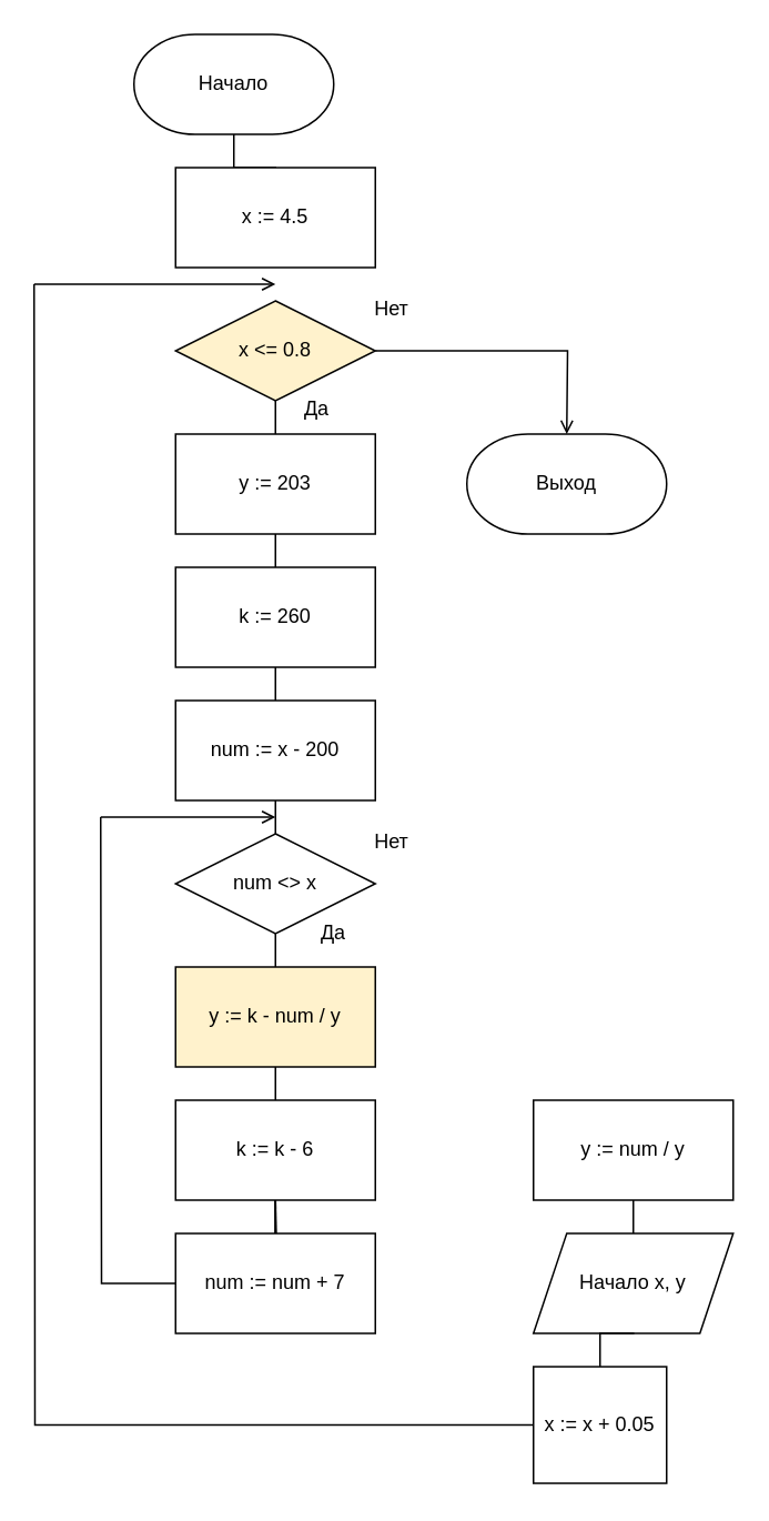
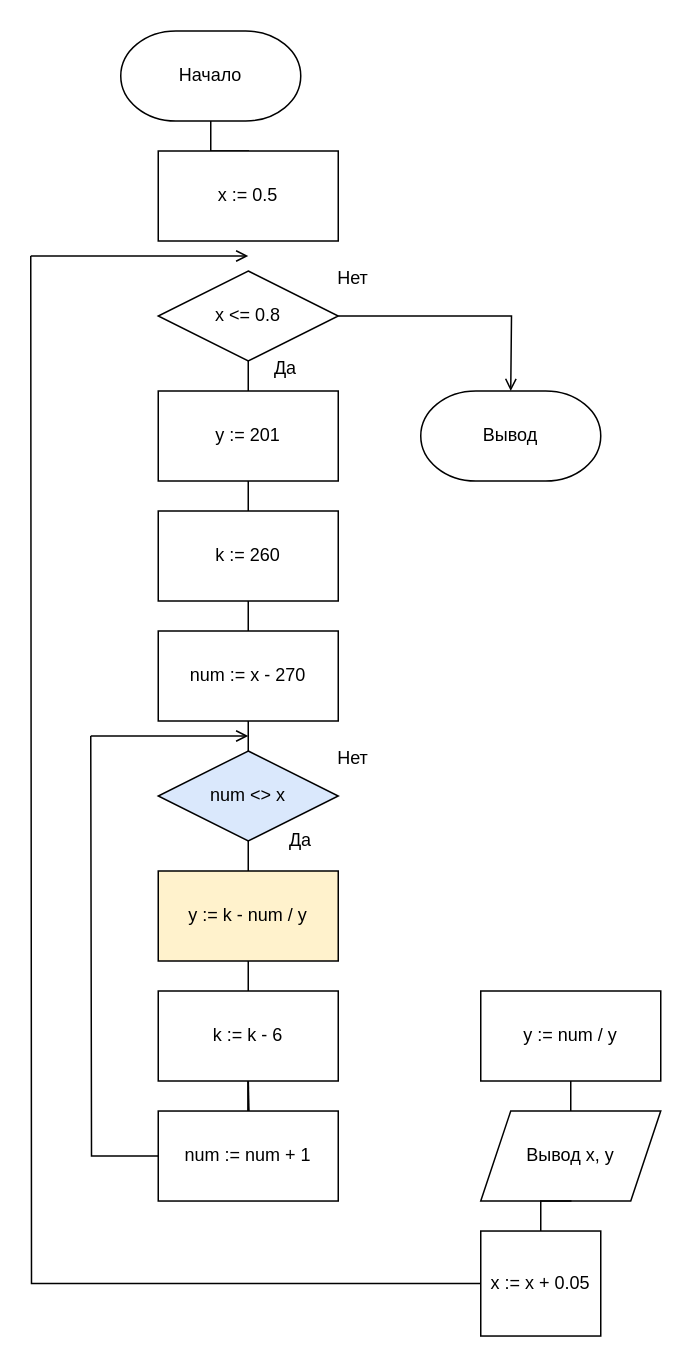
  <mxCell id="0" />
  <mxCell id="1" parent="0" />
  <mxCell id="2" style="edgeStyle=orthogonalEdgeStyle;rounded=0;orthogonalLoop=1;jettySize=auto;html=1;endArrow=none;endFill=0;" edge="1" parent="1" source="3"><mxGeometry relative="1" as="geometry"><mxPoint x="165" y="100" as="targetPoint" /></mxGeometry></mxCell>
  <mxCell id="3" value="Начало" style="strokeWidth=1;html=1;shape=mxgraph.flowchart.terminator;whiteSpace=wrap;" vertex="1" parent="1"><mxGeometry x="80" y="20" width="120" height="60" as="geometry" /></mxCell>
- <mxCell id="4" value="x := 4.5" style="rounded=0;whiteSpace=wrap;html=1;" vertex="1" parent="1"><mxGeometry x="105" y="100" width="120" height="60" as="geometry" /></mxCell>
+ <mxCell id="4" value="x := 0.5" style="rounded=0;whiteSpace=wrap;html=1;" vertex="1" parent="1"><mxGeometry x="105" y="100" width="120" height="60" as="geometry" /></mxCell>
  <mxCell id="5" style="edgeStyle=orthogonalEdgeStyle;rounded=0;orthogonalLoop=1;jettySize=auto;html=1;endArrow=none;endFill=0;" edge="1" parent="1"><mxGeometry relative="1" as="geometry"><mxPoint x="165" y="260" as="targetPoint" /><mxPoint x="165" y="240" as="sourcePoint" /></mxGeometry></mxCell>
- <mxCell id="6" value="у := 203" style="rounded=0;whiteSpace=wrap;html=1;" vertex="1" parent="1"><mxGeometry x="105" y="260" width="120" height="60" as="geometry" /></mxCell>
+ <mxCell id="6" value="у := 201" style="rounded=0;whiteSpace=wrap;html=1;" vertex="1" parent="1"><mxGeometry x="105" y="260" width="120" height="60" as="geometry" /></mxCell>
  <mxCell id="7" style="edgeStyle=orthogonalEdgeStyle;rounded=0;orthogonalLoop=1;jettySize=auto;html=1;endArrow=none;endFill=0;" edge="1" parent="1"><mxGeometry relative="1" as="geometry"><mxPoint x="165" y="340" as="targetPoint" /><mxPoint x="165" y="320" as="sourcePoint" /></mxGeometry></mxCell>
  <mxCell id="8" value="k := 260" style="rounded=0;whiteSpace=wrap;html=1;" vertex="1" parent="1"><mxGeometry x="105" y="340" width="120" height="60" as="geometry" /></mxCell>
  <mxCell id="9" style="edgeStyle=orthogonalEdgeStyle;rounded=0;orthogonalLoop=1;jettySize=auto;html=1;endArrow=none;endFill=0;" edge="1" parent="1"><mxGeometry relative="1" as="geometry"><mxPoint x="165" y="420" as="targetPoint" /><mxPoint x="165" y="400" as="sourcePoint" /></mxGeometry></mxCell>
  <mxCell id="10" style="edgeStyle=orthogonalEdgeStyle;rounded=0;orthogonalLoop=1;jettySize=auto;html=1;endArrow=none;endFill=0;" edge="1" parent="1" source="11"><mxGeometry relative="1" as="geometry"><mxPoint x="165" y="500" as="targetPoint" /></mxGeometry></mxCell>
- <mxCell id="11" value="num := x - 200" style="rounded=0;whiteSpace=wrap;html=1;" vertex="1" parent="1"><mxGeometry x="105" y="420" width="120" height="60" as="geometry" /></mxCell>
+ <mxCell id="11" value="num := x - 270" style="rounded=0;whiteSpace=wrap;html=1;" vertex="1" parent="1"><mxGeometry x="105" y="420" width="120" height="60" as="geometry" /></mxCell>
  <mxCell id="12" style="edgeStyle=orthogonalEdgeStyle;rounded=0;orthogonalLoop=1;jettySize=auto;html=1;endArrow=none;endFill=0;" edge="1" parent="1" source="13"><mxGeometry relative="1" as="geometry"><mxPoint x="165" y="580" as="targetPoint" /></mxGeometry></mxCell>
- <mxCell id="13" value="num &amp;lt;&amp;gt; x" style="rhombus;whiteSpace=wrap;html=1;strokeWidth=1;" vertex="1" parent="1"><mxGeometry x="105" y="500" width="120" height="60" as="geometry" /></mxCell>
+ <mxCell id="13" value="num &amp;lt;&amp;gt; x" style="rhombus;whiteSpace=wrap;html=1;strokeWidth=1;fillColor=#dae8fc;" vertex="1" parent="1"><mxGeometry x="105" y="500" width="120" height="60" as="geometry" /></mxCell>
  <mxCell id="14" style="edgeStyle=orthogonalEdgeStyle;rounded=0;orthogonalLoop=1;jettySize=auto;html=1;endArrow=open;endFill=0;" edge="1" parent="1" source="15"><mxGeometry relative="1" as="geometry"><mxPoint x="340" y="260" as="targetPoint" /></mxGeometry></mxCell>
- <mxCell id="15" value="x &amp;lt;= 0.8" style="rhombus;whiteSpace=wrap;html=1;strokeWidth=1;fillColor=#fff2cc;" vertex="1" parent="1"><mxGeometry x="105" y="180" width="120" height="60" as="geometry" /></mxCell>
+ <mxCell id="15" value="x &amp;lt;= 0.8" style="rhombus;whiteSpace=wrap;html=1;strokeWidth=1;" vertex="1" parent="1"><mxGeometry x="105" y="180" width="120" height="60" as="geometry" /></mxCell>
  <mxCell id="16" value="Да" style="text;html=1;strokeColor=none;fillColor=none;align=center;verticalAlign=middle;whiteSpace=wrap;rounded=0;" vertex="1" parent="1"><mxGeometry x="160" y="230" width="60" height="30" as="geometry" /></mxCell>
  <mxCell id="17" value="Нет" style="text;html=1;strokeColor=none;fillColor=none;align=center;verticalAlign=middle;whiteSpace=wrap;rounded=0;" vertex="1" parent="1"><mxGeometry x="205" y="170" width="60" height="30" as="geometry" /></mxCell>
  <mxCell id="18" value="Да" style="text;html=1;strokeColor=none;fillColor=none;align=center;verticalAlign=middle;whiteSpace=wrap;rounded=0;" vertex="1" parent="1"><mxGeometry x="180" y="550" width="40" height="20" as="geometry" /></mxCell>
  <mxCell id="19" value="" style="edgeStyle=orthogonalEdgeStyle;rounded=0;orthogonalLoop=1;jettySize=auto;html=1;endArrow=none;endFill=0;" edge="1" parent="1" target="26"><mxGeometry relative="1" as="geometry"><mxPoint x="165" y="720" as="sourcePoint" /></mxGeometry></mxCell>
  <mxCell id="20" style="edgeStyle=orthogonalEdgeStyle;rounded=0;orthogonalLoop=1;jettySize=auto;html=1;endArrow=none;endFill=0;" edge="1" parent="1" source="21"><mxGeometry relative="1" as="geometry"><mxPoint x="165" y="650" as="targetPoint" /></mxGeometry></mxCell>
  <mxCell id="21" value="y := k - num / y" style="rounded=0;whiteSpace=wrap;html=1;strokeWidth=1;fillColor=#fff2cc;" vertex="1" parent="1"><mxGeometry x="105" y="580" width="120" height="60" as="geometry" /></mxCell>
  <mxCell id="22" style="edgeStyle=orthogonalEdgeStyle;rounded=0;orthogonalLoop=1;jettySize=auto;html=1;endArrow=none;endFill=0;" edge="1" parent="1"><mxGeometry relative="1" as="geometry"><mxPoint x="165" y="740.02" as="targetPoint" /><mxPoint x="165.034" y="720.003" as="sourcePoint" /></mxGeometry></mxCell>
  <mxCell id="23" style="edgeStyle=orthogonalEdgeStyle;rounded=0;orthogonalLoop=1;jettySize=auto;html=1;endArrow=none;endFill=0;" edge="1" parent="1" source="26"><mxGeometry relative="1" as="geometry"><mxPoint x="60" y="490" as="targetPoint" /></mxGeometry></mxCell>
  <mxCell id="24" value="" style="edgeStyle=orthogonalEdgeStyle;rounded=0;orthogonalLoop=1;jettySize=auto;html=1;endArrow=none;endFill=0;" edge="1" parent="1" source="26"><mxGeometry relative="1" as="geometry"><mxPoint x="165" y="720" as="targetPoint" /></mxGeometry></mxCell>
  <mxCell id="25" value="" style="edgeStyle=orthogonalEdgeStyle;rounded=0;orthogonalLoop=1;jettySize=auto;html=1;endArrow=none;endFill=0;" edge="1" parent="1" source="26"><mxGeometry relative="1" as="geometry"><mxPoint x="165" y="720" as="targetPoint" /></mxGeometry></mxCell>
- <mxCell id="26" value="num := num + 7" style="rounded=0;whiteSpace=wrap;html=1;strokeWidth=1;" vertex="1" parent="1"><mxGeometry x="105" y="740.02" width="120" height="60" as="geometry" /></mxCell>
+ <mxCell id="26" value="num := num + 1" style="rounded=0;whiteSpace=wrap;html=1;strokeWidth=1;" vertex="1" parent="1"><mxGeometry x="105" y="740.02" width="120" height="60" as="geometry" /></mxCell>
  <mxCell id="27" value="" style="endArrow=open;html=1;rounded=0;edgeStyle=orthogonalEdgeStyle;endFill=0;" edge="1" parent="1"><mxGeometry width="50" height="50" relative="1" as="geometry"><mxPoint x="60" y="490" as="sourcePoint" /><mxPoint x="165" y="490" as="targetPoint" /></mxGeometry></mxCell>
  <mxCell id="28" value="Нет" style="text;html=1;strokeColor=none;fillColor=none;align=center;verticalAlign=middle;whiteSpace=wrap;rounded=0;" vertex="1" parent="1"><mxGeometry x="205" y="490" width="60" height="30" as="geometry" /></mxCell>
  <mxCell id="29" style="edgeStyle=orthogonalEdgeStyle;rounded=0;orthogonalLoop=1;jettySize=auto;html=1;endArrow=none;endFill=0;" edge="1" parent="1"><mxGeometry relative="1" as="geometry"><mxPoint x="380" y="740" as="targetPoint" /><mxPoint x="380" y="720" as="sourcePoint" /></mxGeometry></mxCell>
  <mxCell id="30" value="y := num / y" style="rounded=0;whiteSpace=wrap;html=1;strokeWidth=1;" vertex="1" parent="1"><mxGeometry x="320" y="660" width="120" height="60" as="geometry" /></mxCell>
- <mxCell id="31" value="Начало x, y" style="shape=parallelogram;perimeter=parallelogramPerimeter;whiteSpace=wrap;html=1;fixedSize=1;strokeWidth=1;" vertex="1" parent="1"><mxGeometry x="320" y="740" width="120" height="60" as="geometry" /></mxCell>
+ <mxCell id="31" value="Вывод x, y" style="shape=parallelogram;perimeter=parallelogramPerimeter;whiteSpace=wrap;html=1;fixedSize=1;strokeWidth=1;" vertex="1" parent="1"><mxGeometry x="320" y="740" width="120" height="60" as="geometry" /></mxCell>
  <mxCell id="32" value="" style="edgeStyle=orthogonalEdgeStyle;rounded=0;orthogonalLoop=1;jettySize=auto;html=1;endArrow=none;endFill=0;" edge="1" parent="1" source="34"><mxGeometry relative="1" as="geometry"><mxPoint x="380.034" y="800" as="targetPoint" /></mxGeometry></mxCell>
  <mxCell id="33" style="edgeStyle=orthogonalEdgeStyle;rounded=0;orthogonalLoop=1;jettySize=auto;html=1;endArrow=none;endFill=0;" edge="1" parent="1" source="34"><mxGeometry relative="1" as="geometry"><mxPoint x="20" y="170" as="targetPoint" /></mxGeometry></mxCell>
  <mxCell id="34" value="x := x + 0.05" style="rounded=0;whiteSpace=wrap;html=1;strokeWidth=1;" vertex="1" parent="1"><mxGeometry x="320" y="820.02" width="80" height="70" as="geometry" /></mxCell>
  <mxCell id="35" value="" style="endArrow=open;html=1;rounded=0;edgeStyle=orthogonalEdgeStyle;endFill=0;" edge="1" parent="1"><mxGeometry width="50" height="50" relative="1" as="geometry"><mxPoint x="20" y="170" as="sourcePoint" /><mxPoint x="165" y="170" as="targetPoint" /><Array as="points"><mxPoint x="165" y="170" /></Array></mxGeometry></mxCell>
- <mxCell id="36" value="Выход" style="strokeWidth=1;html=1;shape=mxgraph.flowchart.terminator;whiteSpace=wrap;" vertex="1" parent="1"><mxGeometry x="280" y="260" width="120" height="60" as="geometry" /></mxCell>
+ <mxCell id="36" value="Вывод" style="strokeWidth=1;html=1;shape=mxgraph.flowchart.terminator;whiteSpace=wrap;" vertex="1" parent="1"><mxGeometry x="280" y="260" width="120" height="60" as="geometry" /></mxCell>
  <mxCell id="37" value="k := k - 6" style="rounded=0;whiteSpace=wrap;html=1;" vertex="1" parent="1"><mxGeometry x="105" y="660" width="120" height="60" as="geometry" /></mxCell>
